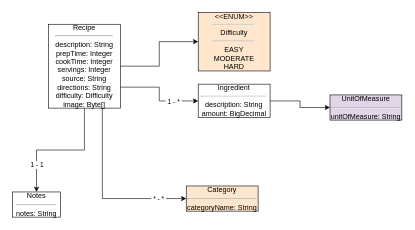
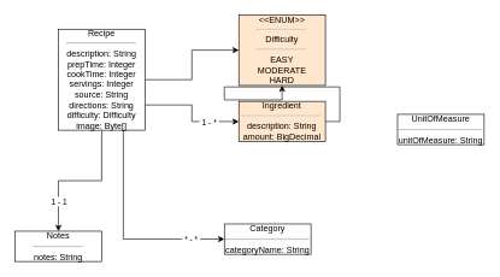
  <mxCell id="0" />
  <mxCell id="1" parent="0" />
  <mxCell id="2" style="edgeStyle=orthogonalEdgeStyle;rounded=0;orthogonalLoop=1;jettySize=auto;html=1;" edge="1" parent="1" source="9" target="10"><mxGeometry relative="1" as="geometry" /></mxCell>
  <mxCell id="3" style="edgeStyle=orthogonalEdgeStyle;rounded=0;orthogonalLoop=1;jettySize=auto;html=1;" edge="1" parent="1" source="9" target="11"><mxGeometry relative="1" as="geometry" /></mxCell>
  <mxCell id="4" value="1 - 1" style="edgeLabel;html=1;align=center;verticalAlign=middle;resizable=0;points=[];" vertex="1" connectable="0" parent="3"><mxGeometry x="0.579" relative="1" as="geometry"><mxPoint as="offset" /></mxGeometry></mxCell>
  <mxCell id="5" style="edgeStyle=orthogonalEdgeStyle;rounded=0;orthogonalLoop=1;jettySize=auto;html=1;exitX=1;exitY=0.75;exitDx=0;exitDy=0;entryX=0;entryY=0.5;entryDx=0;entryDy=0;" edge="1" parent="1" source="9" target="13"><mxGeometry relative="1" as="geometry" /></mxCell>
  <mxCell id="6" value="&amp;nbsp;1 - *&amp;nbsp;" style="edgeLabel;html=1;align=center;verticalAlign=middle;resizable=0;points=[];" vertex="1" connectable="0" parent="5"><mxGeometry x="0.455" relative="1" as="geometry"><mxPoint as="offset" /></mxGeometry></mxCell>
  <mxCell id="7" style="edgeStyle=orthogonalEdgeStyle;rounded=0;orthogonalLoop=1;jettySize=auto;html=1;exitX=0.75;exitY=1;exitDx=0;exitDy=0;entryX=0;entryY=0.5;entryDx=0;entryDy=0;" edge="1" parent="1" source="9" target="15"><mxGeometry relative="1" as="geometry" /></mxCell>
  <mxCell id="8" value="&amp;nbsp;* - *&amp;nbsp;" style="edgeLabel;html=1;align=center;verticalAlign=middle;resizable=0;points=[];" vertex="1" connectable="0" parent="7"><mxGeometry x="0.68" relative="1" as="geometry"><mxPoint as="offset" /></mxGeometry></mxCell>
  <mxCell id="9" value="Recipe&lt;br&gt;&lt;hr&gt;description: String&lt;br&gt;prepTime: Integer&lt;br&gt;cookTime: Integer&lt;br&gt;servings: Integer&lt;br&gt;source: String&lt;br&gt;directions: String&lt;br&gt;difficulty: Difficulty&lt;br&gt;image: Byte[]" style="rounded=0;whiteSpace=wrap;html=1;verticalAlign=middle;" vertex="1" parent="1"><mxGeometry x="80" y="40" width="120" height="140" as="geometry" /></mxCell>
  <mxCell id="10" value="&amp;lt;&amp;lt;ENUM&amp;gt;&amp;gt;&lt;br&gt;&lt;hr&gt;Difficulty&lt;br&gt;&lt;hr&gt;EASY&lt;br&gt;MODERATE&lt;br&gt;HARD" style="rounded=0;whiteSpace=wrap;html=1;fillColor=#ffe6cc;" vertex="1" parent="1"><mxGeometry x="330" y="20" width="120" height="98" as="geometry" /></mxCell>
- <mxCell id="11" value="Notes&lt;br&gt;&lt;hr&gt;notes: String" style="rounded=0;whiteSpace=wrap;html=1;" vertex="1" parent="1"><mxGeometry x="20" y="320" width="80" height="42" as="geometry" /></mxCell>
- <mxCell id="12" style="edgeStyle=orthogonalEdgeStyle;rounded=0;orthogonalLoop=1;jettySize=auto;html=1;exitX=1;exitY=0.5;exitDx=0;exitDy=0;entryX=0;entryY=0.5;entryDx=0;entryDy=0;" edge="1" parent="1" source="13" target="14"><mxGeometry relative="1" as="geometry" /></mxCell>
- <mxCell id="13" value="Ingredient&lt;br&gt;&lt;hr&gt;description: String&lt;br&gt;amount: BigDecimal" style="rounded=0;whiteSpace=wrap;html=1;" vertex="1" parent="1"><mxGeometry x="330" y="140" width="120" height="56" as="geometry" /></mxCell>
- <mxCell id="14" value="UnitOfMeasure&lt;br&gt;&lt;hr&gt;unitOfMeasure: String" style="rounded=0;whiteSpace=wrap;html=1;fillColor=#e1d5e7;" vertex="1" parent="1"><mxGeometry x="550" y="158" width="120" height="42" as="geometry" /></mxCell>
- <mxCell id="15" value="Category&lt;br&gt;&lt;hr&gt;categoryName: String" style="rounded=0;whiteSpace=wrap;html=1;fillColor=#ffe6cc;" vertex="1" parent="1"><mxGeometry x="310" y="310" width="120" height="42" as="geometry" /></mxCell>
+ <mxCell id="11" value="Notes&lt;br&gt;&lt;hr&gt;notes: String" style="rounded=0;whiteSpace=wrap;html=1;" vertex="1" parent="1"><mxGeometry x="20" y="320" width="120" height="42" as="geometry" /></mxCell>
+ <mxCell id="12" style="edgeStyle=orthogonalEdgeStyle;rounded=0;orthogonalLoop=1;jettySize=auto;html=1;exitX=1;exitY=0.5;exitDx=0;exitDy=0;" edge="1" parent="1" source="13" target="10"><mxGeometry relative="1" as="geometry" /></mxCell>
+ <mxCell id="13" value="Ingredient&lt;br&gt;&lt;hr&gt;description: String&lt;br&gt;amount: BigDecimal" style="rounded=0;whiteSpace=wrap;html=1;fillColor=#ffe6cc;" vertex="1" parent="1"><mxGeometry x="330" y="140" width="120" height="56" as="geometry" /></mxCell>
+ <mxCell id="14" value="UnitOfMeasure&lt;br&gt;&lt;hr&gt;unitOfMeasure: String" style="rounded=0;whiteSpace=wrap;html=1;" vertex="1" parent="1"><mxGeometry x="550" y="158" width="120" height="42" as="geometry" /></mxCell>
+ <mxCell id="15" value="Category&lt;br&gt;&lt;hr&gt;categoryName: String" style="rounded=0;whiteSpace=wrap;html=1;" vertex="1" parent="1"><mxGeometry x="310" y="310" width="120" height="42" as="geometry" /></mxCell>
